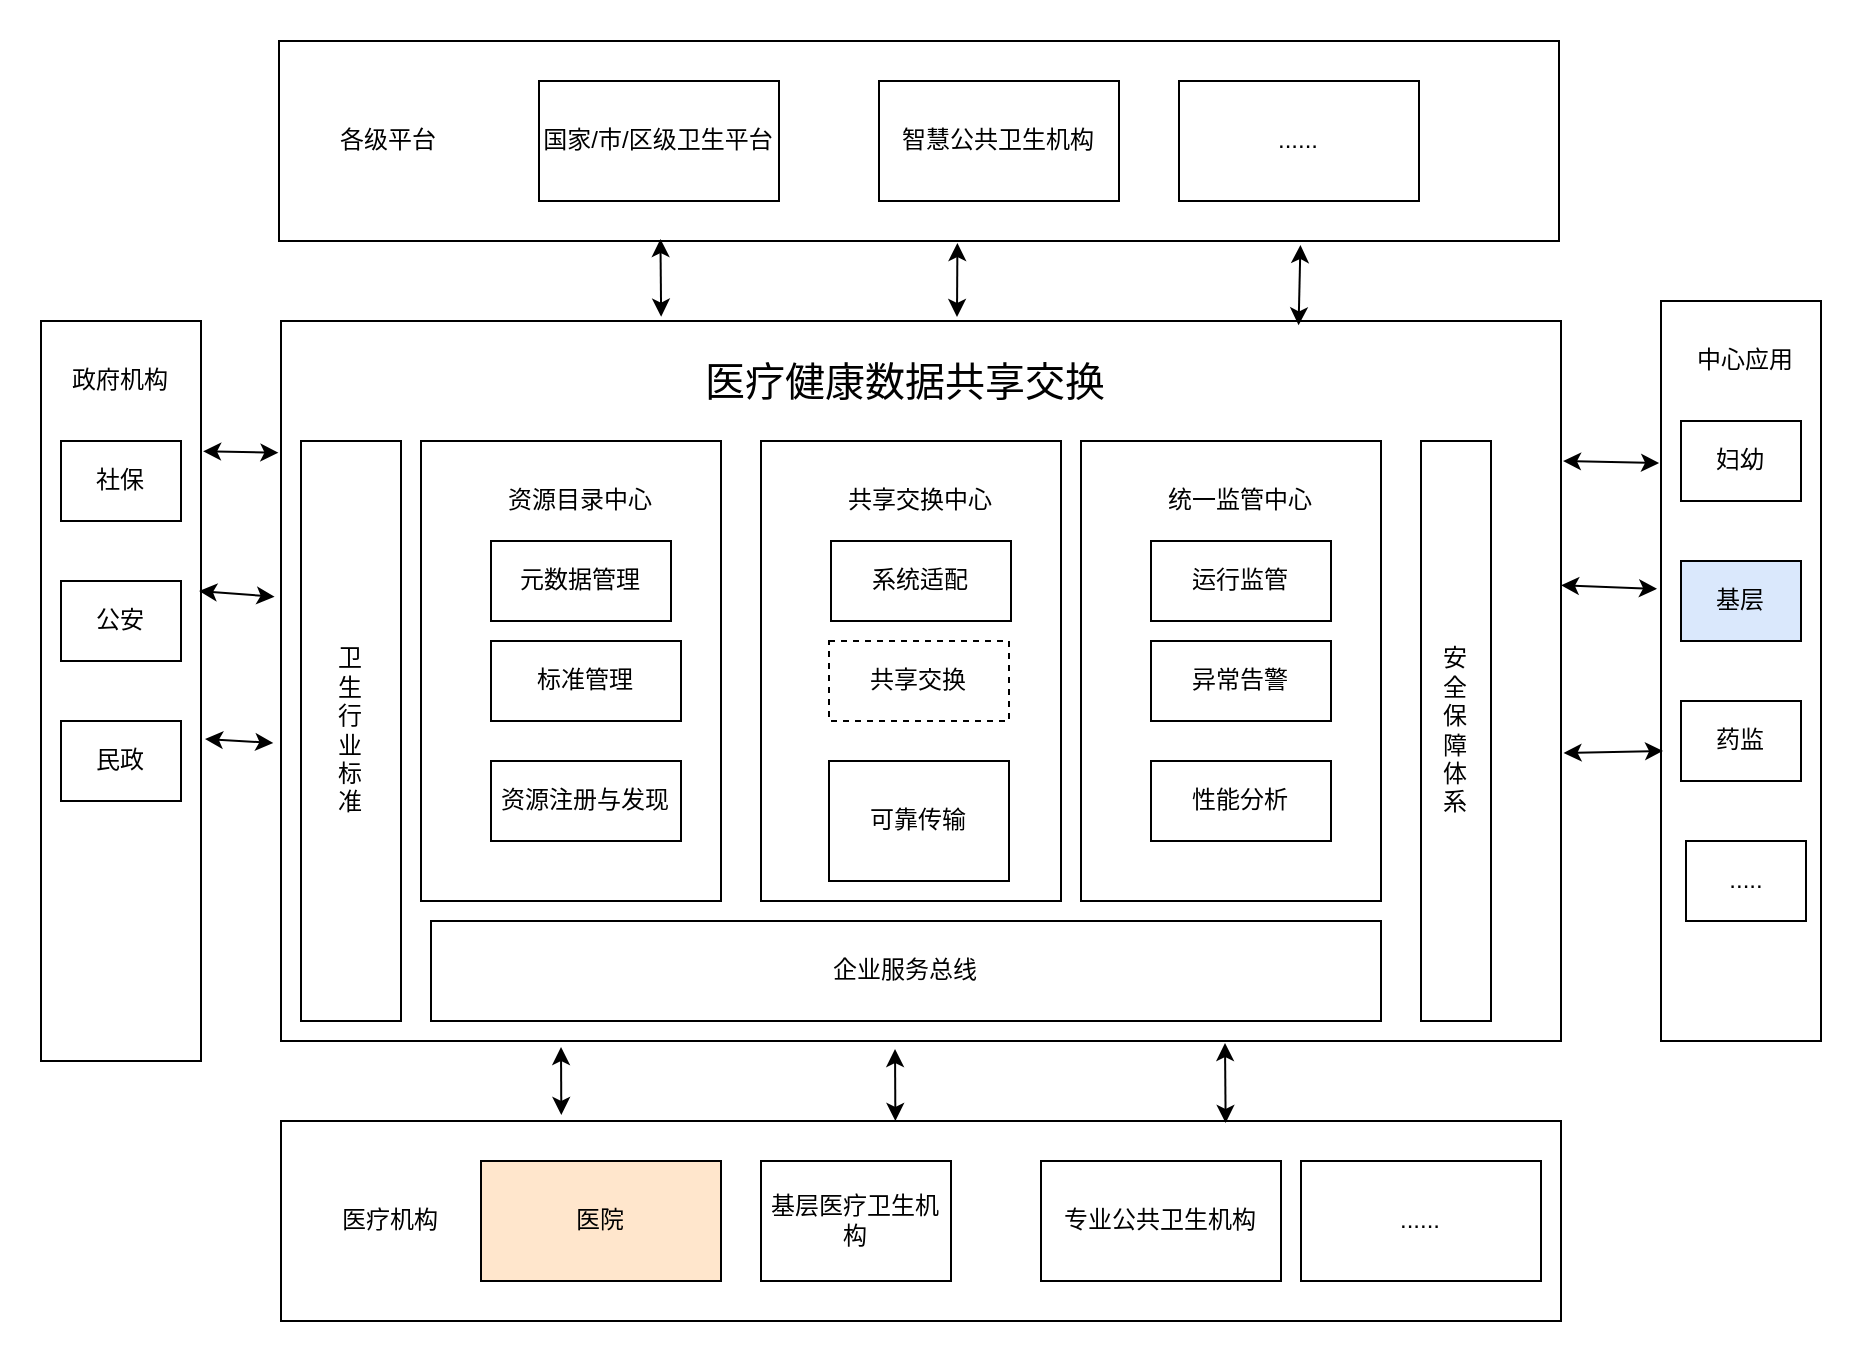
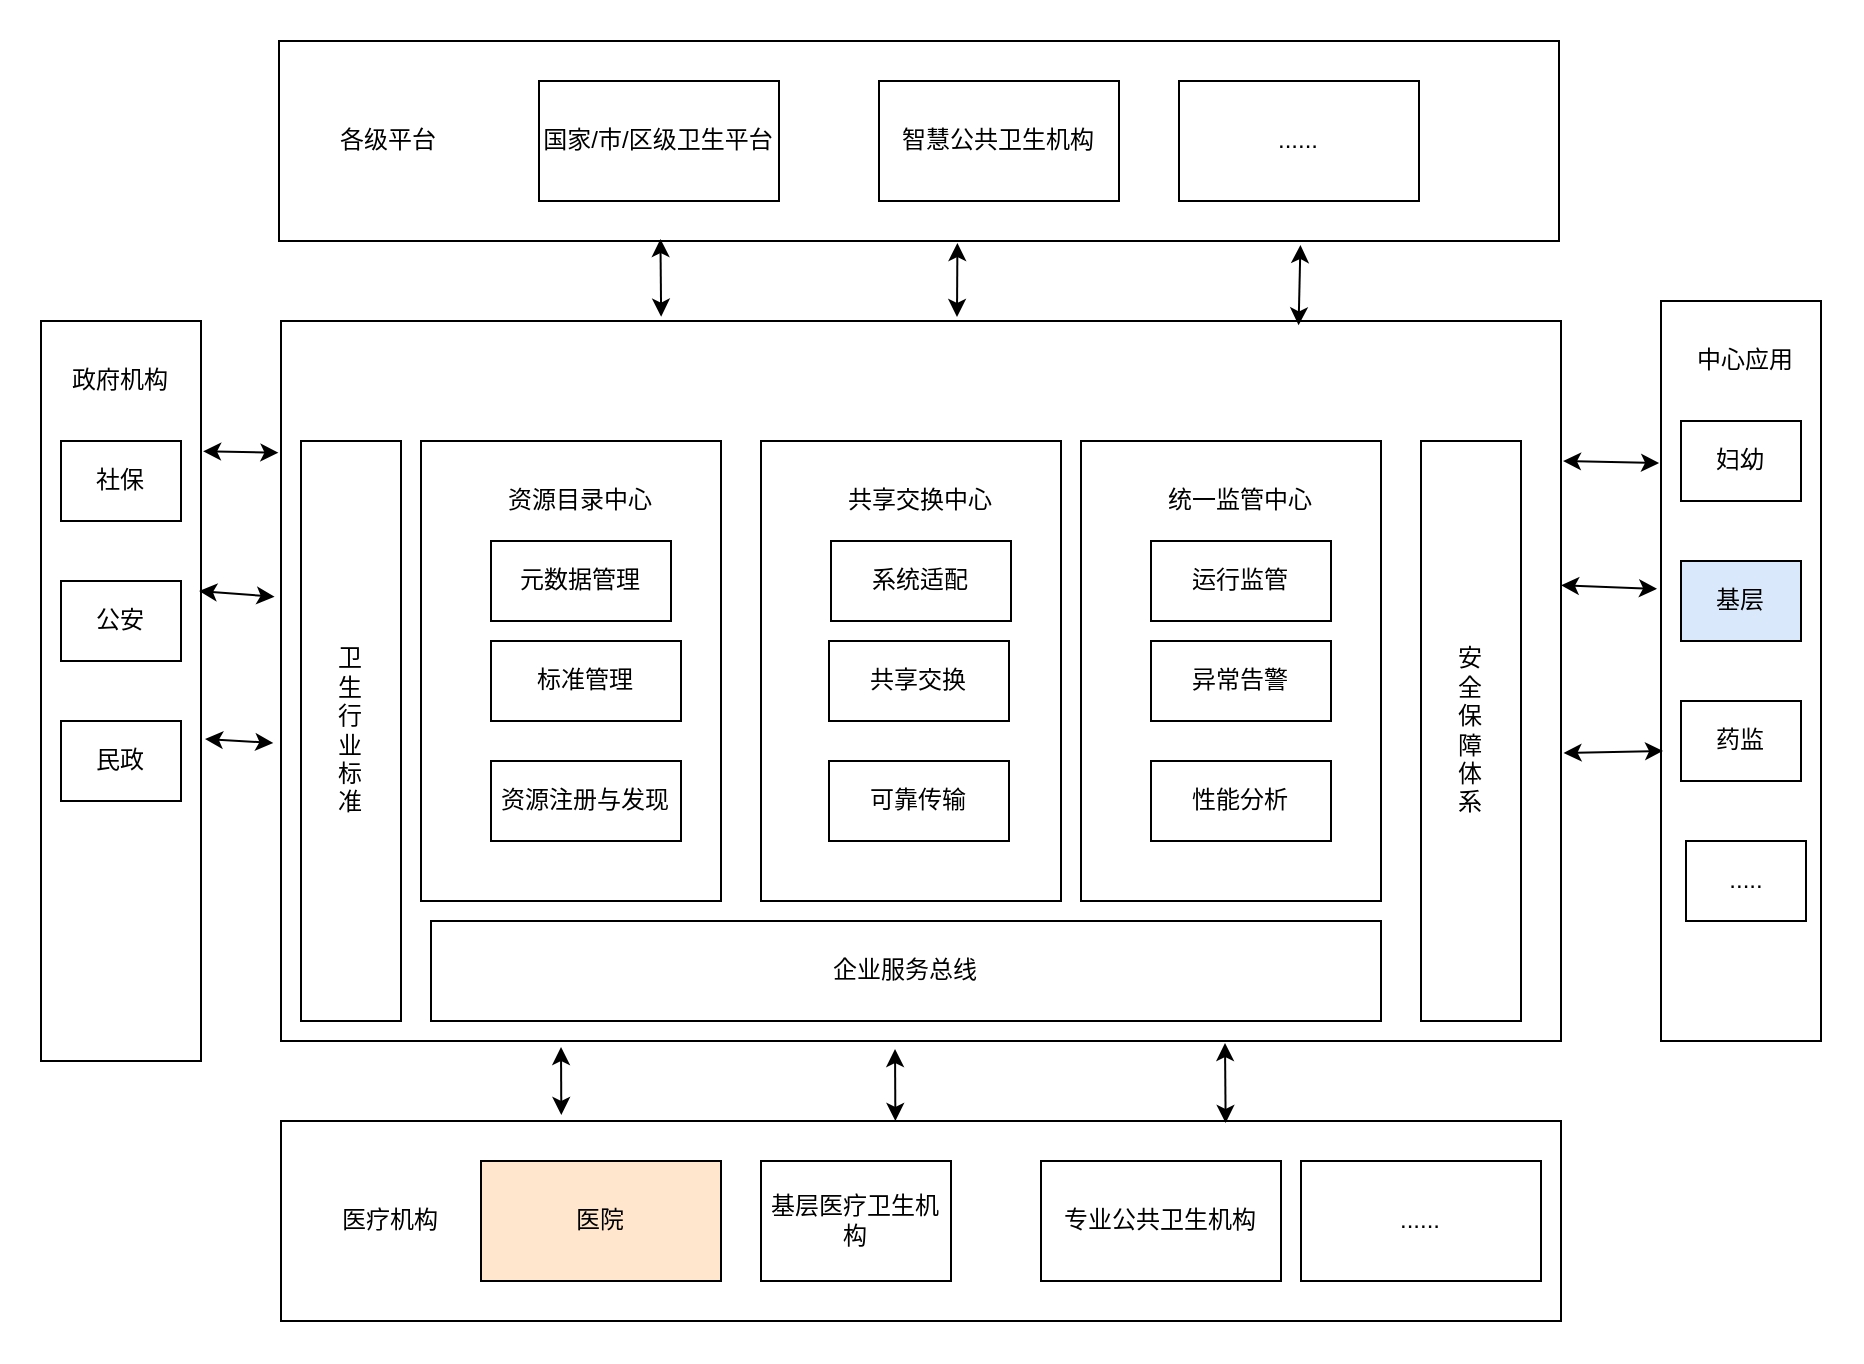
  <mxCell id="0" />
  <mxCell id="1" parent="0" />
  <mxCell id="2" value="" style="rounded=0;whiteSpace=wrap;html=1;" parent="1" vertex="1"><mxGeometry x="140" y="160" width="640" height="360" as="geometry" /></mxCell>
- <mxCell id="3" value="&lt;font style=&quot;font-size: 20px&quot;&gt;医疗健康数据共享交换&lt;/font&gt;" style="text;html=1;strokeColor=none;fillColor=none;align=center;verticalAlign=middle;whiteSpace=wrap;rounded=0;" parent="1" vertex="1"><mxGeometry x="335" y="180" width="235" height="20" as="geometry" /></mxCell>
  <mxCell id="4" value="" style="rounded=0;whiteSpace=wrap;html=1;" parent="1" vertex="1"><mxGeometry x="210" y="220" width="150" height="230" as="geometry" /></mxCell>
  <mxCell id="5" value="" style="rounded=0;whiteSpace=wrap;html=1;" parent="1" vertex="1"><mxGeometry x="380" y="220" width="150" height="230" as="geometry" /></mxCell>
  <mxCell id="6" value="" style="rounded=0;whiteSpace=wrap;html=1;" parent="1" vertex="1"><mxGeometry x="540" y="220" width="150" height="230" as="geometry" /></mxCell>
  <mxCell id="7" value="资源目录中心" style="text;html=1;strokeColor=none;fillColor=none;align=center;verticalAlign=middle;whiteSpace=wrap;rounded=0;" parent="1" vertex="1"><mxGeometry x="220" y="240" width="140" height="20" as="geometry" /></mxCell>
  <mxCell id="8" value="元数据管理" style="rounded=0;whiteSpace=wrap;html=1;" parent="1" vertex="1"><mxGeometry x="245" y="270" width="90" height="40" as="geometry" /></mxCell>
  <mxCell id="9" value="标准管理" style="rounded=0;whiteSpace=wrap;html=1;" parent="1" vertex="1"><mxGeometry x="245" y="320" width="95" height="40" as="geometry" /></mxCell>
  <mxCell id="10" value="资源注册与发现" style="rounded=0;whiteSpace=wrap;html=1;" parent="1" vertex="1"><mxGeometry x="245" y="380" width="95" height="40" as="geometry" /></mxCell>
  <mxCell id="11" value="共享交换中心" style="text;html=1;strokeColor=none;fillColor=none;align=center;verticalAlign=middle;whiteSpace=wrap;rounded=0;" parent="1" vertex="1"><mxGeometry x="390" y="240" width="140" height="20" as="geometry" /></mxCell>
  <mxCell id="12" value="系统适配" style="rounded=0;whiteSpace=wrap;html=1;" parent="1" vertex="1"><mxGeometry x="415" y="270" width="90" height="40" as="geometry" /></mxCell>
- <mxCell id="13" value="共享交换" style="rounded=0;whiteSpace=wrap;html=1;dashed=1;" parent="1" vertex="1"><mxGeometry x="414" y="320" width="90" height="40" as="geometry" /></mxCell>
- <mxCell id="14" value="可靠传输" style="rounded=0;whiteSpace=wrap;html=1;" parent="1" vertex="1"><mxGeometry x="414" y="380" width="90" height="60" as="geometry" /></mxCell>
+ <mxCell id="13" value="共享交换" style="rounded=0;whiteSpace=wrap;html=1;" parent="1" vertex="1"><mxGeometry x="414" y="320" width="90" height="40" as="geometry" /></mxCell>
+ <mxCell id="14" value="可靠传输" style="rounded=0;whiteSpace=wrap;html=1;" parent="1" vertex="1"><mxGeometry x="414" y="380" width="90" height="40" as="geometry" /></mxCell>
  <mxCell id="15" value="统一监管中心" style="text;html=1;strokeColor=none;fillColor=none;align=center;verticalAlign=middle;whiteSpace=wrap;rounded=0;" parent="1" vertex="1"><mxGeometry x="550" y="240" width="140" height="20" as="geometry" /></mxCell>
  <mxCell id="16" value="运行监管" style="rounded=0;whiteSpace=wrap;html=1;" parent="1" vertex="1"><mxGeometry x="575" y="270" width="90" height="40" as="geometry" /></mxCell>
  <mxCell id="17" value="异常告警" style="rounded=0;whiteSpace=wrap;html=1;" parent="1" vertex="1"><mxGeometry x="575" y="320" width="90" height="40" as="geometry" /></mxCell>
  <mxCell id="18" value="性能分析" style="rounded=0;whiteSpace=wrap;html=1;" parent="1" vertex="1"><mxGeometry x="575" y="380" width="90" height="40" as="geometry" /></mxCell>
  <mxCell id="19" value="卫&lt;br&gt;生&lt;br&gt;行&lt;br&gt;业&lt;br&gt;标&lt;br&gt;准" style="rounded=0;whiteSpace=wrap;html=1;" parent="1" vertex="1"><mxGeometry x="150" y="220" width="50" height="290" as="geometry" /></mxCell>
- <mxCell id="20" value="安&lt;br&gt;全&lt;br&gt;保&lt;br&gt;障&lt;br&gt;体&lt;br&gt;系" style="rounded=0;whiteSpace=wrap;html=1;" parent="1" vertex="1"><mxGeometry x="710" y="220" width="35" height="290" as="geometry" /></mxCell>
+ <mxCell id="20" value="安&lt;br&gt;全&lt;br&gt;保&lt;br&gt;障&lt;br&gt;体&lt;br&gt;系" style="rounded=0;whiteSpace=wrap;html=1;" parent="1" vertex="1"><mxGeometry x="710" y="220" width="50" height="290" as="geometry" /></mxCell>
  <mxCell id="21" value="" style="rounded=0;whiteSpace=wrap;html=1;" parent="1" vertex="1"><mxGeometry x="139" y="20" width="640" height="100" as="geometry" /></mxCell>
  <mxCell id="22" value="各级平台" style="text;html=1;strokeColor=none;fillColor=none;align=center;verticalAlign=middle;whiteSpace=wrap;rounded=0;" parent="1" vertex="1"><mxGeometry x="149" y="60" width="90" height="20" as="geometry" /></mxCell>
  <mxCell id="23" value="国家/市/区级卫生平台" style="rounded=0;whiteSpace=wrap;html=1;" parent="1" vertex="1"><mxGeometry x="269" y="40" width="120" height="60" as="geometry" /></mxCell>
  <mxCell id="24" value="智慧公共卫生机构" style="rounded=0;whiteSpace=wrap;html=1;" parent="1" vertex="1"><mxGeometry x="439" y="40" width="120" height="60" as="geometry" /></mxCell>
  <mxCell id="25" value="......" style="rounded=0;whiteSpace=wrap;html=1;" parent="1" vertex="1"><mxGeometry x="589" y="40" width="120" height="60" as="geometry" /></mxCell>
  <mxCell id="26" value="" style="rounded=0;whiteSpace=wrap;html=1;" parent="1" vertex="1"><mxGeometry x="140" y="560" width="640" height="100" as="geometry" /></mxCell>
  <mxCell id="27" value="医疗机构" style="text;html=1;strokeColor=none;fillColor=none;align=center;verticalAlign=middle;whiteSpace=wrap;rounded=0;" parent="1" vertex="1"><mxGeometry x="150" y="600" width="90" height="20" as="geometry" /></mxCell>
  <mxCell id="28" value="医院" style="rounded=0;whiteSpace=wrap;html=1;fillColor=#ffe6cc;" parent="1" vertex="1"><mxGeometry x="240" y="580" width="120" height="60" as="geometry" /></mxCell>
  <mxCell id="29" value="基层医疗卫生机构" style="rounded=0;whiteSpace=wrap;html=1;" parent="1" vertex="1"><mxGeometry x="380" y="580" width="95" height="60" as="geometry" /></mxCell>
  <mxCell id="30" value="专业公共卫生机构" style="rounded=0;whiteSpace=wrap;html=1;" parent="1" vertex="1"><mxGeometry x="520" y="580" width="120" height="60" as="geometry" /></mxCell>
  <mxCell id="31" value="......" style="rounded=0;whiteSpace=wrap;html=1;" parent="1" vertex="1"><mxGeometry x="650" y="580" width="120" height="60" as="geometry" /></mxCell>
  <mxCell id="32" value="" style="rounded=0;whiteSpace=wrap;html=1;" parent="1" vertex="1"><mxGeometry x="20" y="160" width="80" height="370" as="geometry" /></mxCell>
  <mxCell id="33" value="政府机构" style="text;html=1;strokeColor=none;fillColor=none;align=center;verticalAlign=middle;whiteSpace=wrap;rounded=0;" parent="1" vertex="1"><mxGeometry x="35" y="180" width="50" height="20" as="geometry" /></mxCell>
  <mxCell id="34" value="社保" style="rounded=0;whiteSpace=wrap;html=1;" parent="1" vertex="1"><mxGeometry x="30" y="220" width="60" height="40" as="geometry" /></mxCell>
  <mxCell id="35" value="公安" style="rounded=0;whiteSpace=wrap;html=1;" parent="1" vertex="1"><mxGeometry x="30" y="290" width="60" height="40" as="geometry" /></mxCell>
  <mxCell id="36" value="民政" style="rounded=0;whiteSpace=wrap;html=1;" parent="1" vertex="1"><mxGeometry x="30" y="360" width="60" height="40" as="geometry" /></mxCell>
  <mxCell id="37" value="" style="rounded=0;whiteSpace=wrap;html=1;" parent="1" vertex="1"><mxGeometry x="830" y="150" width="80" height="370" as="geometry" /></mxCell>
  <mxCell id="38" value="中心应用" style="text;html=1;strokeColor=none;fillColor=none;align=center;verticalAlign=middle;whiteSpace=wrap;rounded=0;" parent="1" vertex="1"><mxGeometry x="845" y="170" width="55" height="20" as="geometry" /></mxCell>
  <mxCell id="39" value="妇幼" style="rounded=0;whiteSpace=wrap;html=1;" parent="1" vertex="1"><mxGeometry x="840" y="210" width="60" height="40" as="geometry" /></mxCell>
  <mxCell id="40" value="基层" style="rounded=0;whiteSpace=wrap;html=1;fillColor=#dae8fc;" parent="1" vertex="1"><mxGeometry x="840" y="280" width="60" height="40" as="geometry" /></mxCell>
  <mxCell id="41" value="药监" style="rounded=0;whiteSpace=wrap;html=1;" parent="1" vertex="1"><mxGeometry x="840" y="350" width="60" height="40" as="geometry" /></mxCell>
  <mxCell id="42" value="....." style="rounded=0;whiteSpace=wrap;html=1;" parent="1" vertex="1"><mxGeometry x="842.5" y="420" width="60" height="40" as="geometry" /></mxCell>
  <mxCell id="43" value="企业服务总线" style="rounded=0;whiteSpace=wrap;html=1;" parent="1" vertex="1"><mxGeometry x="215" y="460" width="475" height="50" as="geometry" /></mxCell>
  <mxCell id="44" value="" style="endArrow=classic;startArrow=classic;html=1;entryX=0.298;entryY=0.99;entryDx=0;entryDy=0;entryPerimeter=0;exitX=0.297;exitY=-0.006;exitDx=0;exitDy=0;exitPerimeter=0;" parent="1" source="2" target="21" edge="1"><mxGeometry width="50" height="50" relative="1" as="geometry"><mxPoint x="360" y="320" as="sourcePoint" /><mxPoint x="410" y="270" as="targetPoint" /></mxGeometry></mxCell>
  <mxCell id="45" value="" style="endArrow=classic;startArrow=classic;html=1;entryX=0.53;entryY=1.01;entryDx=0;entryDy=0;entryPerimeter=0;" parent="1" target="21" edge="1"><mxGeometry width="50" height="50" relative="1" as="geometry"><mxPoint x="478" y="158" as="sourcePoint" /><mxPoint x="339.72" y="129" as="targetPoint" /></mxGeometry></mxCell>
  <mxCell id="46" value="" style="endArrow=classic;startArrow=classic;html=1;entryX=0.798;entryY=1.02;entryDx=0;entryDy=0;entryPerimeter=0;exitX=0.795;exitY=0.006;exitDx=0;exitDy=0;exitPerimeter=0;" parent="1" source="2" target="21" edge="1"><mxGeometry width="50" height="50" relative="1" as="geometry"><mxPoint x="488" y="168" as="sourcePoint" /><mxPoint x="488.2" y="131" as="targetPoint" /></mxGeometry></mxCell>
  <mxCell id="47" value="" style="endArrow=classic;startArrow=classic;html=1;entryX=1.013;entryY=0.176;entryDx=0;entryDy=0;entryPerimeter=0;exitX=-0.002;exitY=0.183;exitDx=0;exitDy=0;exitPerimeter=0;" parent="1" source="2" target="32" edge="1"><mxGeometry width="50" height="50" relative="1" as="geometry"><mxPoint x="340.08" y="167.84" as="sourcePoint" /><mxPoint x="339.72" y="129" as="targetPoint" /></mxGeometry></mxCell>
  <mxCell id="48" value="" style="endArrow=classic;startArrow=classic;html=1;exitX=-0.005;exitY=0.383;exitDx=0;exitDy=0;exitPerimeter=0;entryX=0.988;entryY=0.365;entryDx=0;entryDy=0;entryPerimeter=0;" parent="1" source="2" target="32" edge="1"><mxGeometry width="50" height="50" relative="1" as="geometry"><mxPoint x="148.72" y="235.88" as="sourcePoint" /><mxPoint x="103" y="301" as="targetPoint" /></mxGeometry></mxCell>
  <mxCell id="49" value="" style="endArrow=classic;startArrow=classic;html=1;exitX=-0.006;exitY=0.586;exitDx=0;exitDy=0;exitPerimeter=0;entryX=1.025;entryY=0.565;entryDx=0;entryDy=0;entryPerimeter=0;" parent="1" source="2" target="32" edge="1"><mxGeometry width="50" height="50" relative="1" as="geometry"><mxPoint x="146.8" y="307.88" as="sourcePoint" /><mxPoint x="113" y="311" as="targetPoint" /></mxGeometry></mxCell>
  <mxCell id="50" value="" style="endArrow=classic;startArrow=classic;html=1;exitX=-0.012;exitY=0.219;exitDx=0;exitDy=0;exitPerimeter=0;" parent="1" source="37" edge="1"><mxGeometry width="50" height="50" relative="1" as="geometry"><mxPoint x="148.72" y="235.88" as="sourcePoint" /><mxPoint x="781" y="230" as="targetPoint" /></mxGeometry></mxCell>
  <mxCell id="51" value="" style="endArrow=classic;startArrow=classic;html=1;exitX=-0.025;exitY=0.389;exitDx=0;exitDy=0;exitPerimeter=0;entryX=1;entryY=0.367;entryDx=0;entryDy=0;entryPerimeter=0;" parent="1" source="37" target="2" edge="1"><mxGeometry width="50" height="50" relative="1" as="geometry"><mxPoint x="839.04" y="241.03" as="sourcePoint" /><mxPoint x="791" y="240" as="targetPoint" /></mxGeometry></mxCell>
  <mxCell id="52" value="" style="endArrow=classic;startArrow=classic;html=1;exitX=0.013;exitY=0.608;exitDx=0;exitDy=0;exitPerimeter=0;entryX=1.002;entryY=0.6;entryDx=0;entryDy=0;entryPerimeter=0;" parent="1" source="37" target="2" edge="1"><mxGeometry width="50" height="50" relative="1" as="geometry"><mxPoint x="838" y="303.93" as="sourcePoint" /><mxPoint x="790" y="302.12" as="targetPoint" /></mxGeometry></mxCell>
  <mxCell id="53" value="" style="endArrow=classic;startArrow=classic;html=1;entryX=0.219;entryY=-0.03;entryDx=0;entryDy=0;entryPerimeter=0;" parent="1" target="26" edge="1"><mxGeometry width="50" height="50" relative="1" as="geometry"><mxPoint x="280" y="523" as="sourcePoint" /><mxPoint x="791.28" y="386" as="targetPoint" /><Array as="points" /></mxGeometry></mxCell>
  <mxCell id="54" value="" style="endArrow=classic;startArrow=classic;html=1;entryX=0.48;entryY=0;entryDx=0;entryDy=0;entryPerimeter=0;" parent="1" target="26" edge="1"><mxGeometry width="50" height="50" relative="1" as="geometry"><mxPoint x="447" y="524" as="sourcePoint" /><mxPoint x="290.16" y="567" as="targetPoint" /></mxGeometry></mxCell>
  <mxCell id="55" value="" style="endArrow=classic;startArrow=classic;html=1;entryX=0.738;entryY=0.01;entryDx=0;entryDy=0;entryPerimeter=0;" parent="1" target="26" edge="1"><mxGeometry width="50" height="50" relative="1" as="geometry"><mxPoint x="612" y="521" as="sourcePoint" /><mxPoint x="457.2" y="570" as="targetPoint" /></mxGeometry></mxCell>
